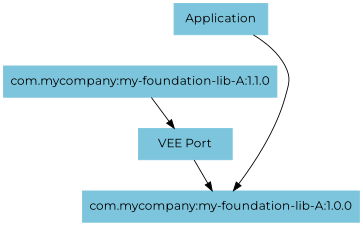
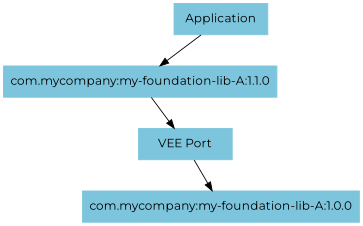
  digraph {
    fontname=Montserrat
    node [color="#7dc5dc" fontname=Montserrat shape=box style=filled]
    edge [fontname=Montserrat]
    Application [width=1.5]
    "com.mycompany:my-foundation-lib-A:1.1.0" [width=1.5]
    "VEE Port" [width=1.5]
    "com.mycompany:my-foundation-lib-A:1.0.0" [width=1.5]
-   Application -> "com.mycompany:my-foundation-lib-A:1.0.0"
+   Application -> "com.mycompany:my-foundation-lib-A:1.1.0"
    "com.mycompany:my-foundation-lib-A:1.1.0" -> "VEE Port"
    "VEE Port" -> "com.mycompany:my-foundation-lib-A:1.0.0"
  }
